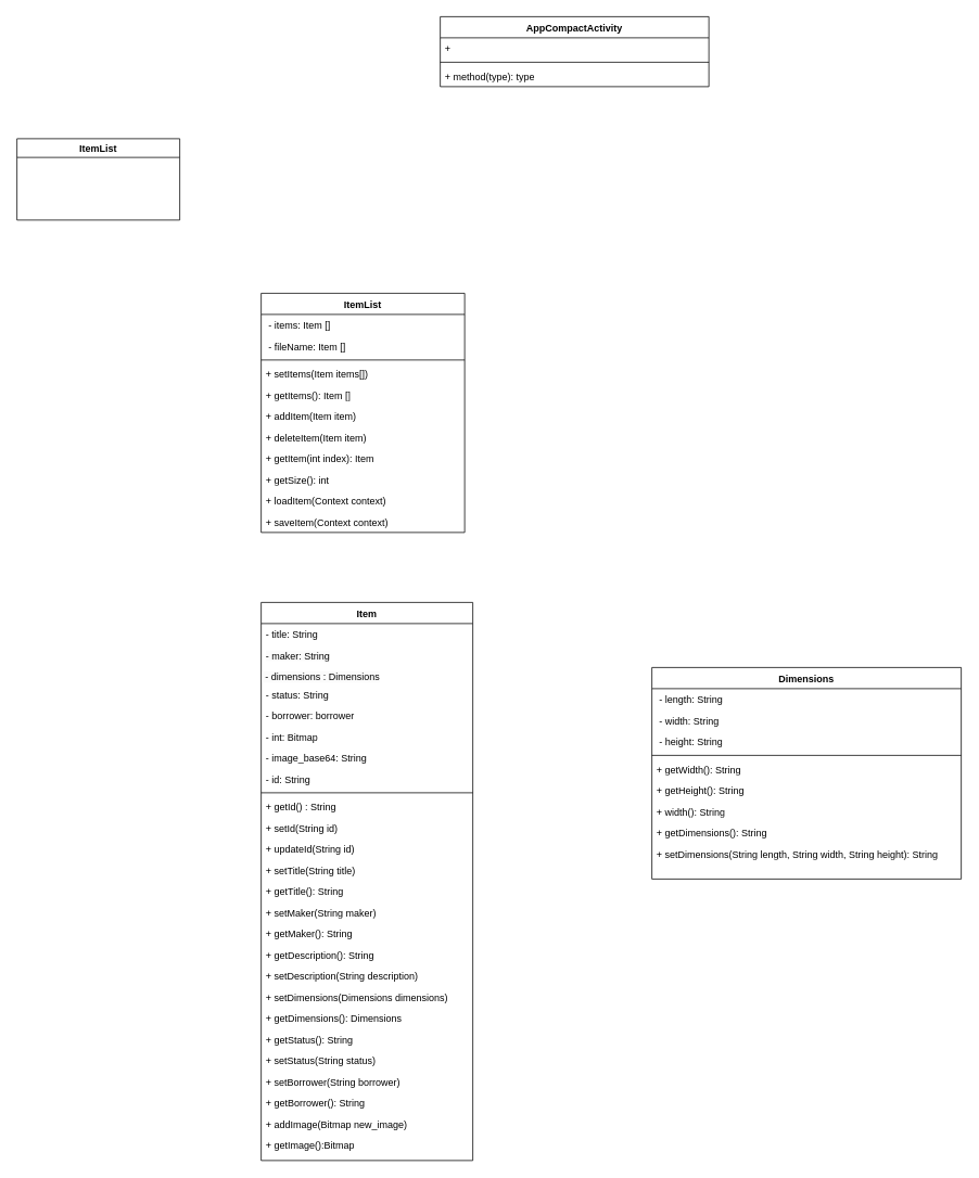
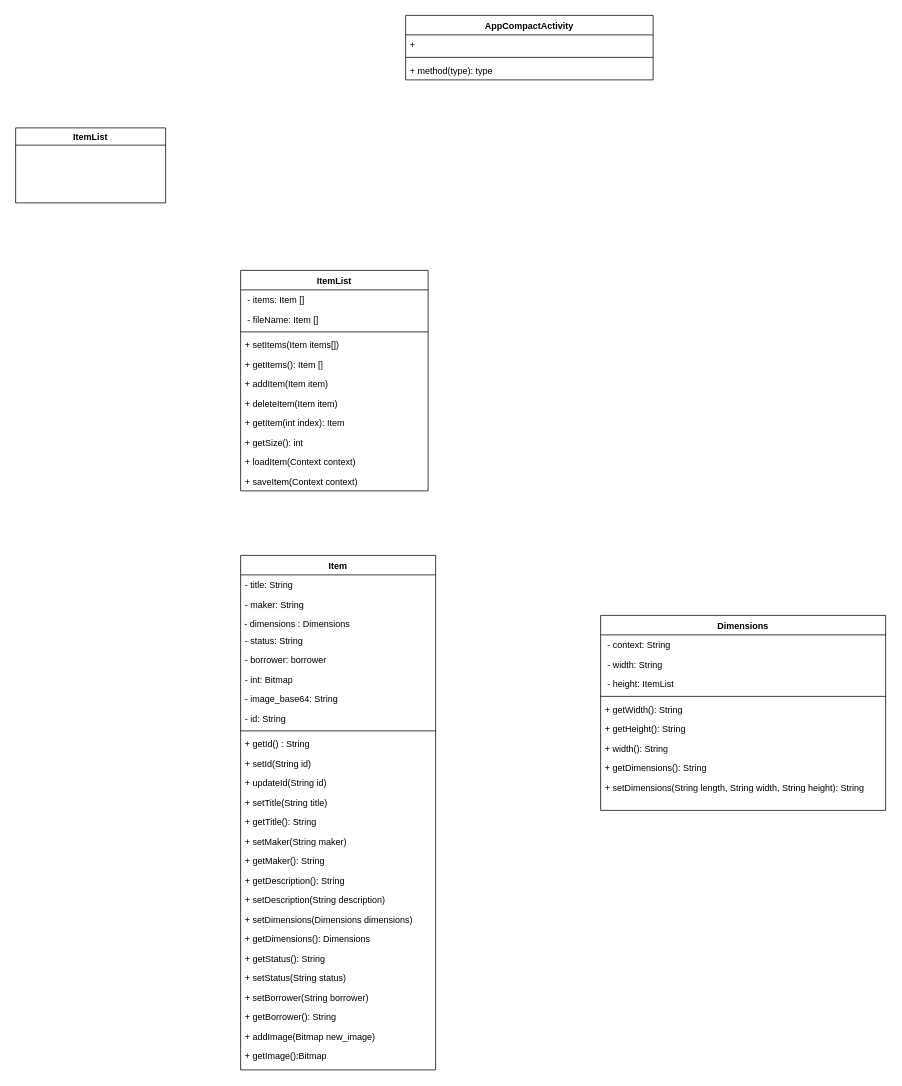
  <mxCell id="0" />
  <mxCell id="1" parent="0" />
  <mxCell id="2" value="ItemList" style="swimlane;fontStyle=1;align=center;verticalAlign=top;childLayout=stackLayout;horizontal=1;startSize=26;horizontalStack=0;resizeParent=1;resizeParentMax=0;resizeLast=0;collapsible=1;marginBottom=0;whiteSpace=wrap;html=1;" vertex="1" parent="1"><mxGeometry x="320" y="360" width="250" height="294" as="geometry" /></mxCell>
  <mxCell id="3" value="&amp;nbsp;- items: Item []&lt;br&gt;&lt;div&gt;&lt;br&gt;&lt;/div&gt;" style="text;strokeColor=none;fillColor=none;align=left;verticalAlign=top;spacingLeft=4;spacingRight=4;overflow=hidden;rotatable=0;points=[[0,0.5],[1,0.5]];portConstraint=eastwest;whiteSpace=wrap;html=1;" vertex="1" parent="2"><mxGeometry y="26" width="250" height="26" as="geometry" /></mxCell>
  <mxCell id="4" value="&amp;nbsp;- fileName: Item []&lt;br&gt;&lt;div&gt;&lt;br&gt;&lt;/div&gt;" style="text;strokeColor=none;fillColor=none;align=left;verticalAlign=top;spacingLeft=4;spacingRight=4;overflow=hidden;rotatable=0;points=[[0,0.5],[1,0.5]];portConstraint=eastwest;whiteSpace=wrap;html=1;" vertex="1" parent="2"><mxGeometry y="52" width="250" height="26" as="geometry" /></mxCell>
  <mxCell id="5" value="" style="line;strokeWidth=1;fillColor=none;align=left;verticalAlign=middle;spacingTop=-1;spacingLeft=3;spacingRight=3;rotatable=0;labelPosition=right;points=[];portConstraint=eastwest;strokeColor=inherit;" vertex="1" parent="2"><mxGeometry y="78" width="250" height="8" as="geometry" /></mxCell>
  <mxCell id="6" value="+ setItems(Item items[])" style="text;strokeColor=none;fillColor=none;align=left;verticalAlign=top;spacingLeft=4;spacingRight=4;overflow=hidden;rotatable=0;points=[[0,0.5],[1,0.5]];portConstraint=eastwest;whiteSpace=wrap;html=1;" vertex="1" parent="2"><mxGeometry y="86" width="250" height="26" as="geometry" /></mxCell>
  <mxCell id="7" value="+ getItems(): Item []" style="text;strokeColor=none;fillColor=none;align=left;verticalAlign=top;spacingLeft=4;spacingRight=4;overflow=hidden;rotatable=0;points=[[0,0.5],[1,0.5]];portConstraint=eastwest;whiteSpace=wrap;html=1;" vertex="1" parent="2"><mxGeometry y="112" width="250" height="26" as="geometry" /></mxCell>
  <mxCell id="8" value="+ addItem(Item item)" style="text;strokeColor=none;fillColor=none;align=left;verticalAlign=top;spacingLeft=4;spacingRight=4;overflow=hidden;rotatable=0;points=[[0,0.5],[1,0.5]];portConstraint=eastwest;whiteSpace=wrap;html=1;" vertex="1" parent="2"><mxGeometry y="138" width="250" height="26" as="geometry" /></mxCell>
  <mxCell id="9" value="+ deleteItem(Item item)" style="text;strokeColor=none;fillColor=none;align=left;verticalAlign=top;spacingLeft=4;spacingRight=4;overflow=hidden;rotatable=0;points=[[0,0.5],[1,0.5]];portConstraint=eastwest;whiteSpace=wrap;html=1;" vertex="1" parent="2"><mxGeometry y="164" width="250" height="26" as="geometry" /></mxCell>
  <mxCell id="10" value="+ getItem(int index): Item" style="text;strokeColor=none;fillColor=none;align=left;verticalAlign=top;spacingLeft=4;spacingRight=4;overflow=hidden;rotatable=0;points=[[0,0.5],[1,0.5]];portConstraint=eastwest;whiteSpace=wrap;html=1;" vertex="1" parent="2"><mxGeometry y="190" width="250" height="26" as="geometry" /></mxCell>
  <mxCell id="11" value="+ getSize(): int" style="text;strokeColor=none;fillColor=none;align=left;verticalAlign=top;spacingLeft=4;spacingRight=4;overflow=hidden;rotatable=0;points=[[0,0.5],[1,0.5]];portConstraint=eastwest;whiteSpace=wrap;html=1;" vertex="1" parent="2"><mxGeometry y="216" width="250" height="26" as="geometry" /></mxCell>
  <mxCell id="12" value="+ loadItem(Context context)" style="text;strokeColor=none;fillColor=none;align=left;verticalAlign=top;spacingLeft=4;spacingRight=4;overflow=hidden;rotatable=0;points=[[0,0.5],[1,0.5]];portConstraint=eastwest;whiteSpace=wrap;html=1;" vertex="1" parent="2"><mxGeometry y="242" width="250" height="26" as="geometry" /></mxCell>
  <mxCell id="13" value="+ saveItem(Context context)" style="text;strokeColor=none;fillColor=none;align=left;verticalAlign=top;spacingLeft=4;spacingRight=4;overflow=hidden;rotatable=0;points=[[0,0.5],[1,0.5]];portConstraint=eastwest;whiteSpace=wrap;html=1;" vertex="1" parent="2"><mxGeometry y="268" width="250" height="26" as="geometry" /></mxCell>
  <mxCell id="14" value="Item" style="swimlane;fontStyle=1;align=center;verticalAlign=top;childLayout=stackLayout;horizontal=1;startSize=26;horizontalStack=0;resizeParent=1;resizeParentMax=0;resizeLast=0;collapsible=1;marginBottom=0;whiteSpace=wrap;html=1;" vertex="1" parent="1"><mxGeometry x="320" y="740" width="260" height="686" as="geometry" /></mxCell>
  <mxCell id="15" value="- title: String&lt;div&gt;&lt;br&gt;&lt;/div&gt;" style="text;strokeColor=none;fillColor=none;align=left;verticalAlign=top;spacingLeft=4;spacingRight=4;overflow=hidden;rotatable=0;points=[[0,0.5],[1,0.5]];portConstraint=eastwest;whiteSpace=wrap;html=1;" vertex="1" parent="14"><mxGeometry y="26" width="260" height="26" as="geometry" /></mxCell>
  <mxCell id="16" value="&lt;span style=&quot;color: rgb(0, 0, 0); font-family: Helvetica; font-size: 12px; font-style: normal; font-variant-ligatures: normal; font-variant-caps: normal; font-weight: 400; letter-spacing: normal; orphans: 2; text-align: left; text-indent: 0px; text-transform: none; widows: 2; word-spacing: 0px; -webkit-text-stroke-width: 0px; white-space: normal; background-color: rgb(251, 251, 251); text-decoration-thickness: initial; text-decoration-style: initial; text-decoration-color: initial; float: none; display: inline !important;&quot;&gt;- maker: String&lt;/span&gt;" style="text;strokeColor=none;fillColor=none;align=left;verticalAlign=top;spacingLeft=4;spacingRight=4;overflow=hidden;rotatable=0;points=[[0,0.5],[1,0.5]];portConstraint=eastwest;whiteSpace=wrap;html=1;" vertex="1" parent="14"><mxGeometry y="52" width="260" height="26" as="geometry" /></mxCell>
  <mxCell id="17" value="&lt;span style=&quot;color: rgb(0, 0, 0); font-family: Helvetica; font-size: 12px; font-style: normal; font-variant-ligatures: normal; font-variant-caps: normal; font-weight: 400; letter-spacing: normal; orphans: 2; text-align: left; text-indent: 0px; text-transform: none; widows: 2; word-spacing: 0px; -webkit-text-stroke-width: 0px; white-space: normal; background-color: rgb(251, 251, 251); text-decoration-thickness: initial; text-decoration-style: initial; text-decoration-color: initial; float: none; display: inline !important;&quot;&gt;&amp;nbsp;- dimensions : Dimensions&lt;/span&gt;&lt;div&gt;&lt;br&gt;&lt;/div&gt;" style="text;whiteSpace=wrap;html=1;" vertex="1" parent="14"><mxGeometry y="78" width="260" height="22" as="geometry" /></mxCell>
  <mxCell id="18" value="- status: String&amp;nbsp;&lt;div&gt;&lt;br&gt;&lt;/div&gt;" style="text;strokeColor=none;fillColor=none;align=left;verticalAlign=top;spacingLeft=4;spacingRight=4;overflow=hidden;rotatable=0;points=[[0,0.5],[1,0.5]];portConstraint=eastwest;whiteSpace=wrap;html=1;" vertex="1" parent="14"><mxGeometry y="100" width="260" height="26" as="geometry" /></mxCell>
  <mxCell id="19" value="- borrower: borrower&amp;nbsp;&lt;div&gt;&lt;br&gt;&lt;/div&gt;" style="text;strokeColor=none;fillColor=none;align=left;verticalAlign=top;spacingLeft=4;spacingRight=4;overflow=hidden;rotatable=0;points=[[0,0.5],[1,0.5]];portConstraint=eastwest;whiteSpace=wrap;html=1;" vertex="1" parent="14"><mxGeometry y="126" width="260" height="26" as="geometry" /></mxCell>
  <mxCell id="20" value="- int: Bitmap&lt;div&gt;&lt;br&gt;&lt;/div&gt;" style="text;strokeColor=none;fillColor=none;align=left;verticalAlign=top;spacingLeft=4;spacingRight=4;overflow=hidden;rotatable=0;points=[[0,0.5],[1,0.5]];portConstraint=eastwest;whiteSpace=wrap;html=1;" vertex="1" parent="14"><mxGeometry y="152" width="260" height="26" as="geometry" /></mxCell>
  <mxCell id="21" value="- image_base64: String&amp;nbsp;&lt;div&gt;&lt;br&gt;&lt;/div&gt;" style="text;strokeColor=none;fillColor=none;align=left;verticalAlign=top;spacingLeft=4;spacingRight=4;overflow=hidden;rotatable=0;points=[[0,0.5],[1,0.5]];portConstraint=eastwest;whiteSpace=wrap;html=1;" vertex="1" parent="14"><mxGeometry y="178" width="260" height="26" as="geometry" /></mxCell>
  <mxCell id="22" value="- id: String&amp;nbsp;&lt;div&gt;&lt;br&gt;&lt;/div&gt;" style="text;strokeColor=none;fillColor=none;align=left;verticalAlign=top;spacingLeft=4;spacingRight=4;overflow=hidden;rotatable=0;points=[[0,0.5],[1,0.5]];portConstraint=eastwest;whiteSpace=wrap;html=1;" vertex="1" parent="14"><mxGeometry y="204" width="260" height="26" as="geometry" /></mxCell>
  <mxCell id="23" value="" style="line;strokeWidth=1;fillColor=none;align=left;verticalAlign=middle;spacingTop=-1;spacingLeft=3;spacingRight=3;rotatable=0;labelPosition=right;points=[];portConstraint=eastwest;strokeColor=inherit;" vertex="1" parent="14"><mxGeometry y="230" width="260" height="8" as="geometry" /></mxCell>
  <mxCell id="24" value="+ getId() : String&lt;div&gt;&lt;br&gt;&lt;/div&gt;" style="text;strokeColor=none;fillColor=none;align=left;verticalAlign=top;spacingLeft=4;spacingRight=4;overflow=hidden;rotatable=0;points=[[0,0.5],[1,0.5]];portConstraint=eastwest;whiteSpace=wrap;html=1;" vertex="1" parent="14"><mxGeometry y="238" width="260" height="26" as="geometry" /></mxCell>
  <mxCell id="25" value="+ setId(String id)&amp;nbsp;&lt;div&gt;&lt;br&gt;&lt;/div&gt;" style="text;strokeColor=none;fillColor=none;align=left;verticalAlign=top;spacingLeft=4;spacingRight=4;overflow=hidden;rotatable=0;points=[[0,0.5],[1,0.5]];portConstraint=eastwest;whiteSpace=wrap;html=1;" vertex="1" parent="14"><mxGeometry y="264" width="260" height="26" as="geometry" /></mxCell>
  <mxCell id="26" value="+ updateId(String id)&amp;nbsp;&lt;div&gt;&lt;br&gt;&lt;/div&gt;" style="text;strokeColor=none;fillColor=none;align=left;verticalAlign=top;spacingLeft=4;spacingRight=4;overflow=hidden;rotatable=0;points=[[0,0.5],[1,0.5]];portConstraint=eastwest;whiteSpace=wrap;html=1;" vertex="1" parent="14"><mxGeometry y="290" width="260" height="26" as="geometry" /></mxCell>
  <mxCell id="27" value="+ setTitle(String title)&amp;nbsp;&lt;div&gt;&lt;br&gt;&lt;/div&gt;" style="text;strokeColor=none;fillColor=none;align=left;verticalAlign=top;spacingLeft=4;spacingRight=4;overflow=hidden;rotatable=0;points=[[0,0.5],[1,0.5]];portConstraint=eastwest;whiteSpace=wrap;html=1;" vertex="1" parent="14"><mxGeometry y="316" width="260" height="26" as="geometry" /></mxCell>
  <mxCell id="28" value="+ getTitle(): String&amp;nbsp;&lt;div&gt;&lt;br&gt;&lt;/div&gt;" style="text;strokeColor=none;fillColor=none;align=left;verticalAlign=top;spacingLeft=4;spacingRight=4;overflow=hidden;rotatable=0;points=[[0,0.5],[1,0.5]];portConstraint=eastwest;whiteSpace=wrap;html=1;" vertex="1" parent="14"><mxGeometry y="342" width="260" height="26" as="geometry" /></mxCell>
  <mxCell id="29" value="+ setMaker(String maker)" style="text;strokeColor=none;fillColor=none;align=left;verticalAlign=top;spacingLeft=4;spacingRight=4;overflow=hidden;rotatable=0;points=[[0,0.5],[1,0.5]];portConstraint=eastwest;whiteSpace=wrap;html=1;" vertex="1" parent="14"><mxGeometry y="368" width="260" height="26" as="geometry" /></mxCell>
  <mxCell id="30" value="+ getMaker(): String" style="text;strokeColor=none;fillColor=none;align=left;verticalAlign=top;spacingLeft=4;spacingRight=4;overflow=hidden;rotatable=0;points=[[0,0.5],[1,0.5]];portConstraint=eastwest;whiteSpace=wrap;html=1;" vertex="1" parent="14"><mxGeometry y="394" width="260" height="26" as="geometry" /></mxCell>
  <mxCell id="31" value="+ getDescription(): String&lt;div&gt;&lt;br&gt;&lt;/div&gt;" style="text;strokeColor=none;fillColor=none;align=left;verticalAlign=top;spacingLeft=4;spacingRight=4;overflow=hidden;rotatable=0;points=[[0,0.5],[1,0.5]];portConstraint=eastwest;whiteSpace=wrap;html=1;" vertex="1" parent="14"><mxGeometry y="420" width="260" height="26" as="geometry" /></mxCell>
  <mxCell id="32" value="+ setDescription(String description)&lt;div&gt;&lt;br&gt;&lt;/div&gt;" style="text;strokeColor=none;fillColor=none;align=left;verticalAlign=top;spacingLeft=4;spacingRight=4;overflow=hidden;rotatable=0;points=[[0,0.5],[1,0.5]];portConstraint=eastwest;whiteSpace=wrap;html=1;" vertex="1" parent="14"><mxGeometry y="446" width="260" height="26" as="geometry" /></mxCell>
  <mxCell id="33" value="+ setDimensions(Dimensions dimensions)&lt;div&gt;&lt;br&gt;&lt;/div&gt;" style="text;strokeColor=none;fillColor=none;align=left;verticalAlign=top;spacingLeft=4;spacingRight=4;overflow=hidden;rotatable=0;points=[[0,0.5],[1,0.5]];portConstraint=eastwest;whiteSpace=wrap;html=1;" vertex="1" parent="14"><mxGeometry y="472" width="260" height="26" as="geometry" /></mxCell>
  <mxCell id="34" value="&lt;div&gt;+ getDimensions(): Dimensions&lt;div&gt;&lt;br&gt;&lt;/div&gt;&lt;/div&gt;" style="text;strokeColor=none;fillColor=none;align=left;verticalAlign=top;spacingLeft=4;spacingRight=4;overflow=hidden;rotatable=0;points=[[0,0.5],[1,0.5]];portConstraint=eastwest;whiteSpace=wrap;html=1;" vertex="1" parent="14"><mxGeometry y="498" width="260" height="26" as="geometry" /></mxCell>
  <mxCell id="35" value="&lt;div&gt;+ getStatus(): String&lt;br&gt;&lt;br&gt;&lt;div&gt;&lt;br&gt;&lt;/div&gt;&lt;/div&gt;" style="text;strokeColor=none;fillColor=none;align=left;verticalAlign=top;spacingLeft=4;spacingRight=4;overflow=hidden;rotatable=0;points=[[0,0.5],[1,0.5]];portConstraint=eastwest;whiteSpace=wrap;html=1;" vertex="1" parent="14"><mxGeometry y="524" width="260" height="26" as="geometry" /></mxCell>
  <mxCell id="36" value="&lt;div&gt;+ setStatus(String status)&lt;br&gt;&lt;br&gt;&lt;div&gt;&lt;br&gt;&lt;/div&gt;&lt;/div&gt;" style="text;strokeColor=none;fillColor=none;align=left;verticalAlign=top;spacingLeft=4;spacingRight=4;overflow=hidden;rotatable=0;points=[[0,0.5],[1,0.5]];portConstraint=eastwest;whiteSpace=wrap;html=1;" vertex="1" parent="14"><mxGeometry y="550" width="260" height="26" as="geometry" /></mxCell>
  <mxCell id="37" value="&lt;div&gt;+ setBorrower(String borrower)&lt;br&gt;&lt;br&gt;&lt;div&gt;&lt;br&gt;&lt;/div&gt;&lt;/div&gt;" style="text;strokeColor=none;fillColor=none;align=left;verticalAlign=top;spacingLeft=4;spacingRight=4;overflow=hidden;rotatable=0;points=[[0,0.5],[1,0.5]];portConstraint=eastwest;whiteSpace=wrap;html=1;" vertex="1" parent="14"><mxGeometry y="576" width="260" height="26" as="geometry" /></mxCell>
  <mxCell id="38" value="&lt;div&gt;&lt;div&gt;+ getBorrower(): String&lt;br&gt;&lt;div&gt;&lt;br&gt;&lt;/div&gt;&lt;/div&gt;&lt;/div&gt;" style="text;strokeColor=none;fillColor=none;align=left;verticalAlign=top;spacingLeft=4;spacingRight=4;overflow=hidden;rotatable=0;points=[[0,0.5],[1,0.5]];portConstraint=eastwest;whiteSpace=wrap;html=1;" vertex="1" parent="14"><mxGeometry y="602" width="260" height="26" as="geometry" /></mxCell>
  <mxCell id="39" value="&lt;div&gt;&lt;div&gt;+ addImage(Bitmap new_image)&lt;br&gt;&lt;div&gt;&lt;br&gt;&lt;/div&gt;&lt;/div&gt;&lt;/div&gt;" style="text;strokeColor=none;fillColor=none;align=left;verticalAlign=top;spacingLeft=4;spacingRight=4;overflow=hidden;rotatable=0;points=[[0,0.5],[1,0.5]];portConstraint=eastwest;whiteSpace=wrap;html=1;" vertex="1" parent="14"><mxGeometry y="628" width="260" height="26" as="geometry" /></mxCell>
  <mxCell id="40" value="&lt;div&gt;&lt;div&gt;+ getImage():Bitmap&lt;br&gt;&lt;div&gt;&lt;br&gt;&lt;/div&gt;&lt;/div&gt;&lt;/div&gt;" style="text;strokeColor=none;fillColor=none;align=left;verticalAlign=top;spacingLeft=4;spacingRight=4;overflow=hidden;rotatable=0;points=[[0,0.5],[1,0.5]];portConstraint=eastwest;whiteSpace=wrap;html=1;" vertex="1" parent="14"><mxGeometry y="654" width="260" height="26" as="geometry" /></mxCell>
  <mxCell id="41" value="&lt;div&gt;&lt;div&gt;&lt;br&gt;&lt;/div&gt;&lt;/div&gt;" style="text;strokeColor=none;fillColor=none;align=left;verticalAlign=top;spacingLeft=4;spacingRight=4;overflow=hidden;rotatable=0;points=[[0,0.5],[1,0.5]];portConstraint=eastwest;whiteSpace=wrap;html=1;" vertex="1" parent="14"><mxGeometry y="680" width="260" height="6" as="geometry" /></mxCell>
  <mxCell id="42" value="Dimensions" style="swimlane;fontStyle=1;align=center;verticalAlign=top;childLayout=stackLayout;horizontal=1;startSize=26;horizontalStack=0;resizeParent=1;resizeParentMax=0;resizeLast=0;collapsible=1;marginBottom=0;whiteSpace=wrap;html=1;" vertex="1" parent="1"><mxGeometry x="800" y="820" width="380" height="260" as="geometry" /></mxCell>
- <mxCell id="43" value="&amp;nbsp;- length: String&amp;nbsp;&lt;br&gt;&lt;div&gt;&lt;br&gt;&lt;/div&gt;" style="text;strokeColor=none;fillColor=none;align=left;verticalAlign=top;spacingLeft=4;spacingRight=4;overflow=hidden;rotatable=0;points=[[0,0.5],[1,0.5]];portConstraint=eastwest;whiteSpace=wrap;html=1;" vertex="1" parent="42"><mxGeometry y="26" width="380" height="26" as="geometry" /></mxCell>
+ <mxCell id="43" value="&amp;nbsp;- context: String&amp;nbsp;&lt;br&gt;&lt;div&gt;&lt;br&gt;&lt;/div&gt;" style="text;strokeColor=none;fillColor=none;align=left;verticalAlign=top;spacingLeft=4;spacingRight=4;overflow=hidden;rotatable=0;points=[[0,0.5],[1,0.5]];portConstraint=eastwest;whiteSpace=wrap;html=1;" vertex="1" parent="42"><mxGeometry y="26" width="380" height="26" as="geometry" /></mxCell>
  <mxCell id="44" value="&amp;nbsp;- width: String&amp;nbsp;&amp;nbsp;&lt;br&gt;&lt;div&gt;&lt;br&gt;&lt;/div&gt;" style="text;strokeColor=none;fillColor=none;align=left;verticalAlign=top;spacingLeft=4;spacingRight=4;overflow=hidden;rotatable=0;points=[[0,0.5],[1,0.5]];portConstraint=eastwest;whiteSpace=wrap;html=1;" vertex="1" parent="42"><mxGeometry y="52" width="380" height="26" as="geometry" /></mxCell>
- <mxCell id="45" value="&amp;nbsp;- height: String&lt;br&gt;&lt;div&gt;&lt;br&gt;&lt;/div&gt;" style="text;strokeColor=none;fillColor=none;align=left;verticalAlign=top;spacingLeft=4;spacingRight=4;overflow=hidden;rotatable=0;points=[[0,0.5],[1,0.5]];portConstraint=eastwest;whiteSpace=wrap;html=1;" vertex="1" parent="42"><mxGeometry y="78" width="380" height="26" as="geometry" /></mxCell>
+ <mxCell id="45" value="&amp;nbsp;- height: ItemList&lt;br&gt;&lt;div&gt;&lt;br&gt;&lt;/div&gt;" style="text;strokeColor=none;fillColor=none;align=left;verticalAlign=top;spacingLeft=4;spacingRight=4;overflow=hidden;rotatable=0;points=[[0,0.5],[1,0.5]];portConstraint=eastwest;whiteSpace=wrap;html=1;" vertex="1" parent="42"><mxGeometry y="78" width="380" height="26" as="geometry" /></mxCell>
  <mxCell id="46" value="" style="line;strokeWidth=1;fillColor=none;align=left;verticalAlign=middle;spacingTop=-1;spacingLeft=3;spacingRight=3;rotatable=0;labelPosition=right;points=[];portConstraint=eastwest;strokeColor=inherit;" vertex="1" parent="42"><mxGeometry y="104" width="380" height="8" as="geometry" /></mxCell>
  <mxCell id="47" value="+ getWidth(): String" style="text;strokeColor=none;fillColor=none;align=left;verticalAlign=top;spacingLeft=4;spacingRight=4;overflow=hidden;rotatable=0;points=[[0,0.5],[1,0.5]];portConstraint=eastwest;whiteSpace=wrap;html=1;" vertex="1" parent="42"><mxGeometry y="112" width="380" height="26" as="geometry" /></mxCell>
  <mxCell id="48" value="+ getHeight(): String" style="text;strokeColor=none;fillColor=none;align=left;verticalAlign=top;spacingLeft=4;spacingRight=4;overflow=hidden;rotatable=0;points=[[0,0.5],[1,0.5]];portConstraint=eastwest;whiteSpace=wrap;html=1;" vertex="1" parent="42"><mxGeometry y="138" width="380" height="26" as="geometry" /></mxCell>
  <mxCell id="49" value="+ width(): String" style="text;strokeColor=none;fillColor=none;align=left;verticalAlign=top;spacingLeft=4;spacingRight=4;overflow=hidden;rotatable=0;points=[[0,0.5],[1,0.5]];portConstraint=eastwest;whiteSpace=wrap;html=1;" vertex="1" parent="42"><mxGeometry y="164" width="380" height="26" as="geometry" /></mxCell>
  <mxCell id="50" value="+ getDimensions(): String" style="text;strokeColor=none;fillColor=none;align=left;verticalAlign=top;spacingLeft=4;spacingRight=4;overflow=hidden;rotatable=0;points=[[0,0.5],[1,0.5]];portConstraint=eastwest;whiteSpace=wrap;html=1;" vertex="1" parent="42"><mxGeometry y="190" width="380" height="26" as="geometry" /></mxCell>
  <mxCell id="51" value="+ setDimensions(String length, String width, String height): String" style="text;strokeColor=none;fillColor=none;align=left;verticalAlign=top;spacingLeft=4;spacingRight=4;overflow=hidden;rotatable=0;points=[[0,0.5],[1,0.5]];portConstraint=eastwest;whiteSpace=wrap;html=1;" vertex="1" parent="42"><mxGeometry y="216" width="380" height="44" as="geometry" /></mxCell>
  <mxCell id="52" value="AppCompactActivity" style="swimlane;fontStyle=1;align=center;verticalAlign=top;childLayout=stackLayout;horizontal=1;startSize=26;horizontalStack=0;resizeParent=1;resizeParentMax=0;resizeLast=0;collapsible=1;marginBottom=0;whiteSpace=wrap;html=1;" vertex="1" parent="1"><mxGeometry x="540" y="20" width="330" height="86" as="geometry" /></mxCell>
  <mxCell id="53" value="+&amp;nbsp;" style="text;strokeColor=none;fillColor=none;align=left;verticalAlign=top;spacingLeft=4;spacingRight=4;overflow=hidden;rotatable=0;points=[[0,0.5],[1,0.5]];portConstraint=eastwest;whiteSpace=wrap;html=1;" vertex="1" parent="52"><mxGeometry y="26" width="330" height="26" as="geometry" /></mxCell>
  <mxCell id="54" value="" style="line;strokeWidth=1;fillColor=none;align=left;verticalAlign=middle;spacingTop=-1;spacingLeft=3;spacingRight=3;rotatable=0;labelPosition=right;points=[];portConstraint=eastwest;strokeColor=inherit;" vertex="1" parent="52"><mxGeometry y="52" width="330" height="8" as="geometry" /></mxCell>
  <mxCell id="55" value="+ method(type): type" style="text;strokeColor=none;fillColor=none;align=left;verticalAlign=top;spacingLeft=4;spacingRight=4;overflow=hidden;rotatable=0;points=[[0,0.5],[1,0.5]];portConstraint=eastwest;whiteSpace=wrap;html=1;" vertex="1" parent="52"><mxGeometry y="60" width="330" height="26" as="geometry" /></mxCell>
  <mxCell id="56" value="ItemList" style="swimlane" vertex="1" parent="1"><mxGeometry x="20" y="170" width="200" height="100" as="geometry" /></mxCell>
